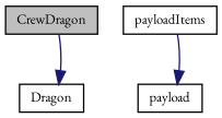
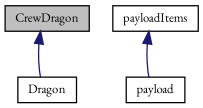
  digraph {
    fontname="EB Garamond"
    node [color=black fillcolor=white fontname="EB Garamond" fontsize=10 shape=record style=filled]
    edge [color=midnightblue dir=back fontname="EB Garamond" fontsize=10 labelfontname=Helvetica labelfontsize=10 style=solid]
    n1 [fillcolor=grey75 fontcolor=black height=0.2 label=CrewDragon width=0.4]
    n2 [height=0.2 label=Dragon width=0.4]
    n3 [height=0.2 label=payloadItems width=0.4]
    n4 [height=0.2 label=payload width=0.4]
-   n2 -> n1
-   n4 -> n3
+   n1 -> n2
+   n3 -> n4
  }
